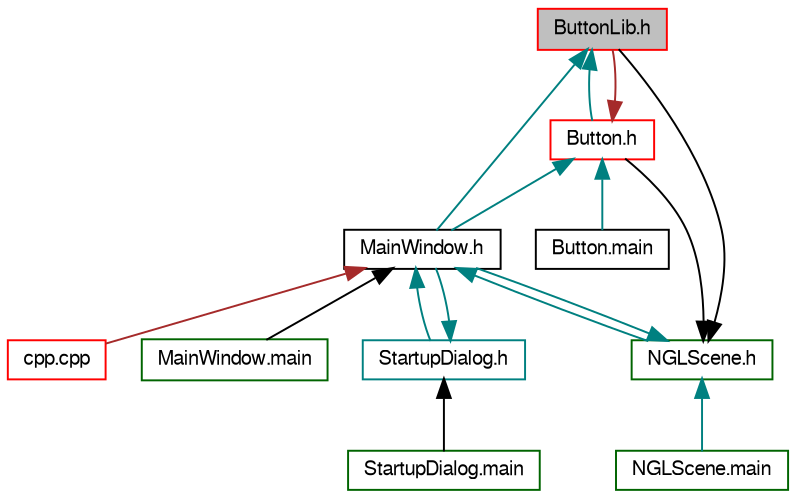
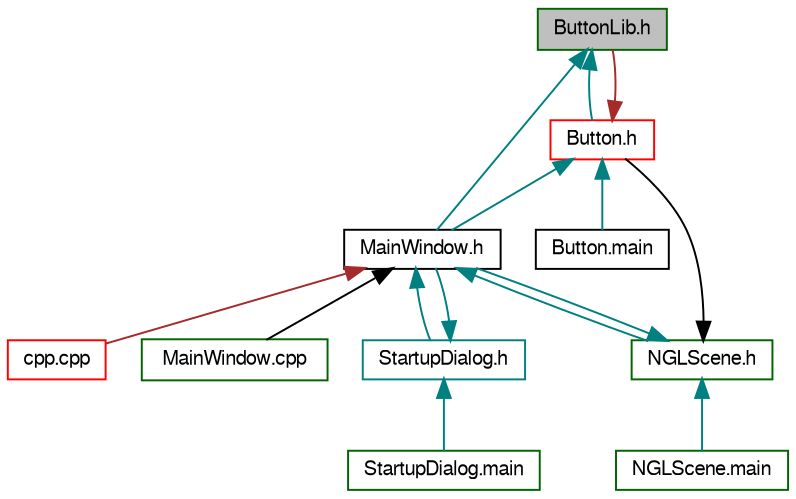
  digraph {
    node [color=darkgreen fillcolor=white fontname=FreeSans fontsize=10 shape=record style=filled]
    edge [color=teal dir=back fontname=FreeSans fontsize=10 labelfontname=FreeSans labelfontsize=10 style=solid]
-   n1 [color=red fillcolor=grey75 fontcolor=black height=0.2 label="ButtonLib.h" width=0.4]
+   n1 [fillcolor=grey75 fontcolor=black height=0.2 label="ButtonLib.h" width=0.4]
    n2 [color=red height=0.2 label="Button.h" width=0.4]
    n3 [color=black height=0.2 label="MainWindow.h" width=0.4]
    n4 [color=black height=0.2 label="Button.main" width=0.4]
    n5 [color=red height=0.2 label="cpp.cpp" width=0.4]
-   n6 [height=0.2 label="MainWindow.main" width=0.4]
+   n6 [height=0.2 label="MainWindow.cpp" width=0.4]
    n7 [height=0.2 label="NGLScene.h" width=0.4]
    n8 [color=teal height=0.2 label="StartupDialog.h" width=0.4]
    n9 [height=0.2 label="NGLScene.main" width=0.4]
    n10 [height=0.2 label="StartupDialog.main" width=0.4]
    n1 -> n2
    n1 -> n3
    n2 -> n1 [color=brown]
    n2 -> n3
    n2 -> n4
    n3 -> n5 [color=brown]
    n3 -> n6 [color=black]
    n3 -> n7
    n3 -> n8
-   n7 -> n1 [color=black]
    n7 -> n2 [color=black]
    n7 -> n3
    n7 -> n9
    n8 -> n3
-   n8 -> n10 [color=black]
+   n8 -> n10
  }
